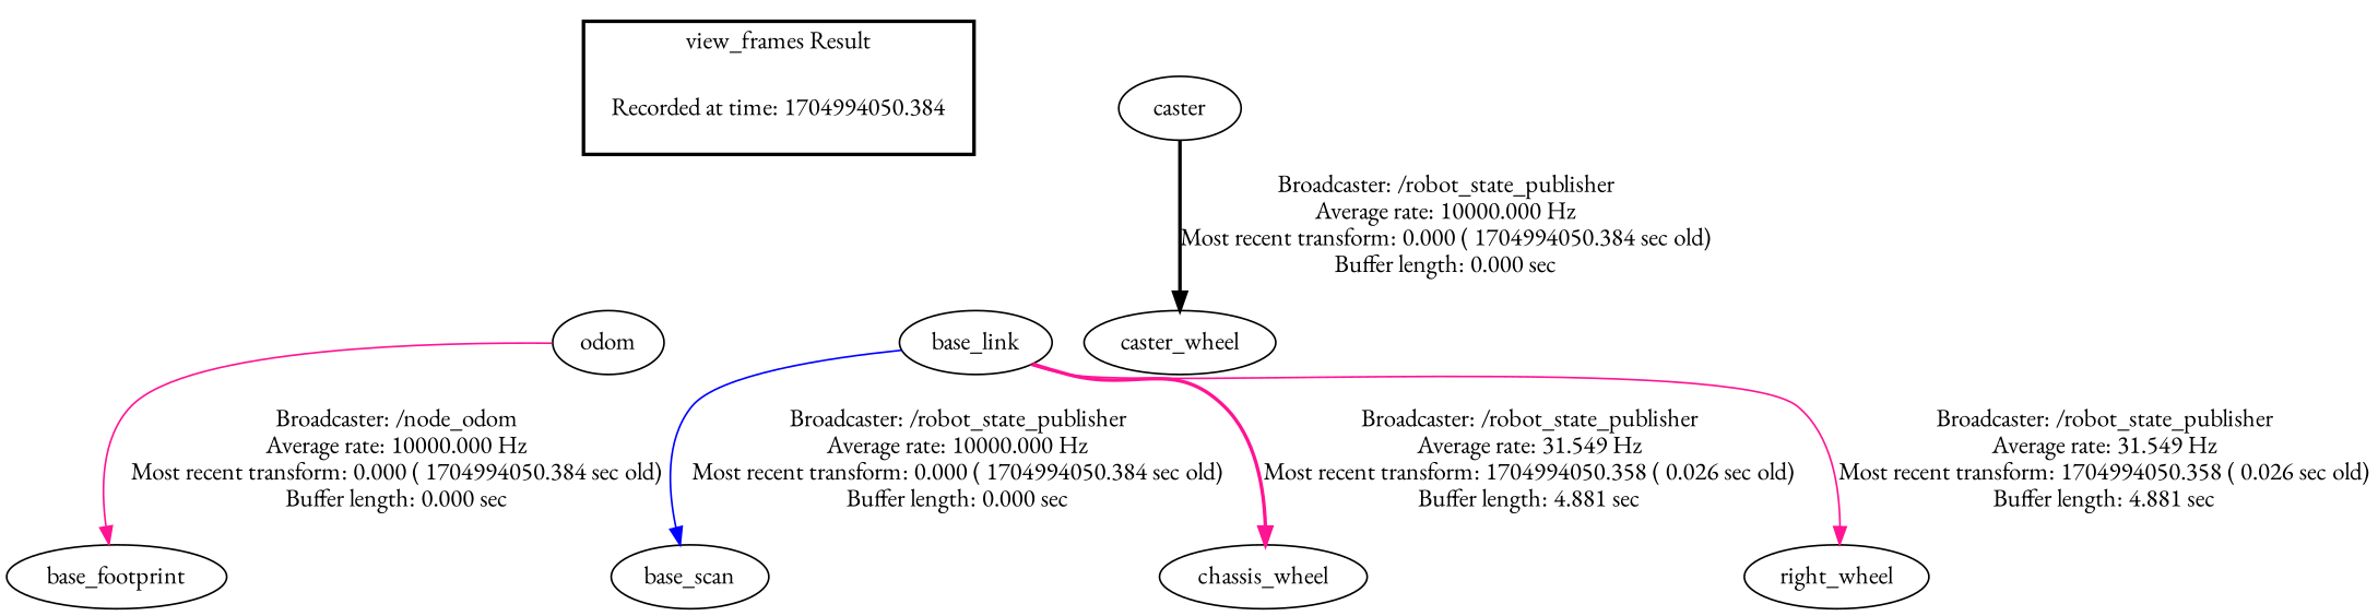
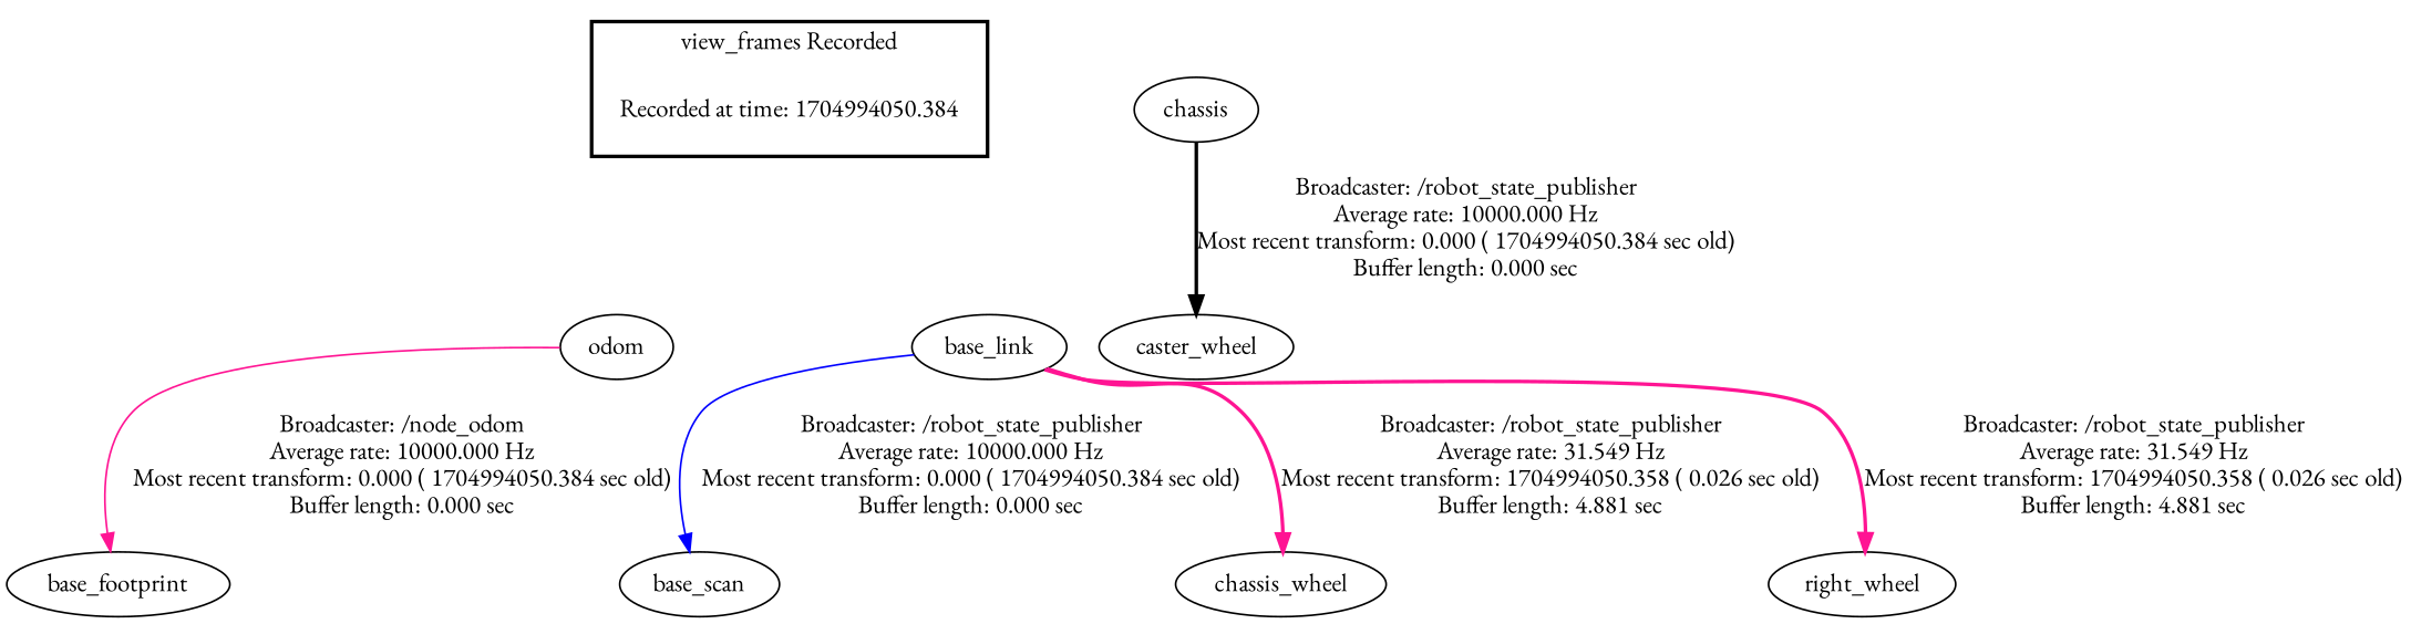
  digraph {
    fontname="EB Garamond"
    node [fontname="EB Garamond"]
    edge [fontname="EB Garamond" style=solid color=deeppink]
    "Recorded at time: 1704994050.384" [shape=plaintext]
    odom
    base_link
    base_footprint
-   chassis [label=caster]
+   chassis
    caster_wheel
    base_scan
    n8 [label=chassis_wheel]
    right_wheel
    subgraph cluster_1 {
      color=black
-     label="view_frames Result"
+     label="view_frames Recorded"
      style=bold
      "Recorded at time: 1704994050.384"
    }
    "Recorded at time: 1704994050.384" -> odom [style=invis color=""]
    "Recorded at time: 1704994050.384" -> base_link [style=invis color=""]
    odom -> base_footprint [label="Broadcaster: /node_odom\nAverage rate: 10000.000 Hz\nMost recent transform: 0.000 ( 1704994050.384 sec old)\nBuffer length: 0.000 sec\n"]
    base_link -> base_scan [color=blue label="Broadcaster: /robot_state_publisher\nAverage rate: 10000.000 Hz\nMost recent transform: 0.000 ( 1704994050.384 sec old)\nBuffer length: 0.000 sec\n"]
    base_link -> n8 [label="Broadcaster: /robot_state_publisher\nAverage rate: 31.549 Hz\nMost recent transform: 1704994050.358 ( 0.026 sec old)\nBuffer length: 4.881 sec\n" style=bold]
-   base_link -> right_wheel [label="Broadcaster: /robot_state_publisher\nAverage rate: 31.549 Hz\nMost recent transform: 1704994050.358 ( 0.026 sec old)\nBuffer length: 4.881 sec\n"]
+   base_link -> right_wheel [label="Broadcaster: /robot_state_publisher\nAverage rate: 31.549 Hz\nMost recent transform: 1704994050.358 ( 0.026 sec old)\nBuffer length: 4.881 sec\n" style=bold]
    chassis -> caster_wheel [color=black label="Broadcaster: /robot_state_publisher\nAverage rate: 10000.000 Hz\nMost recent transform: 0.000 ( 1704994050.384 sec old)\nBuffer length: 0.000 sec\n" style=bold]
  }
